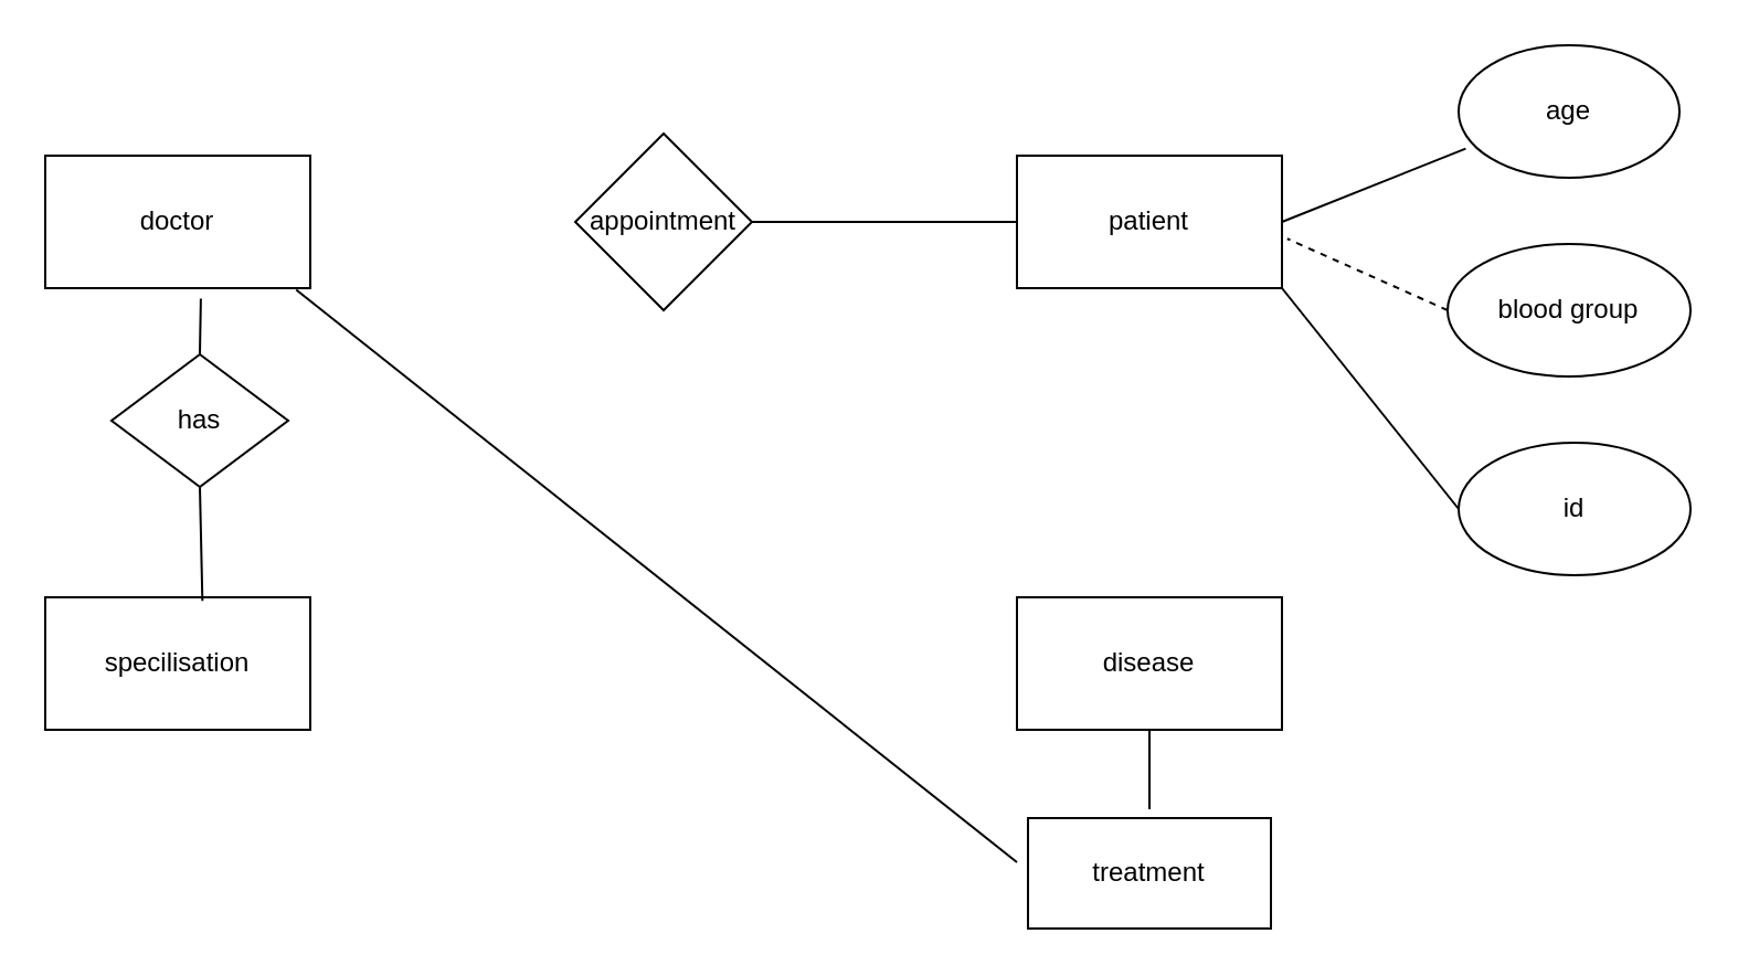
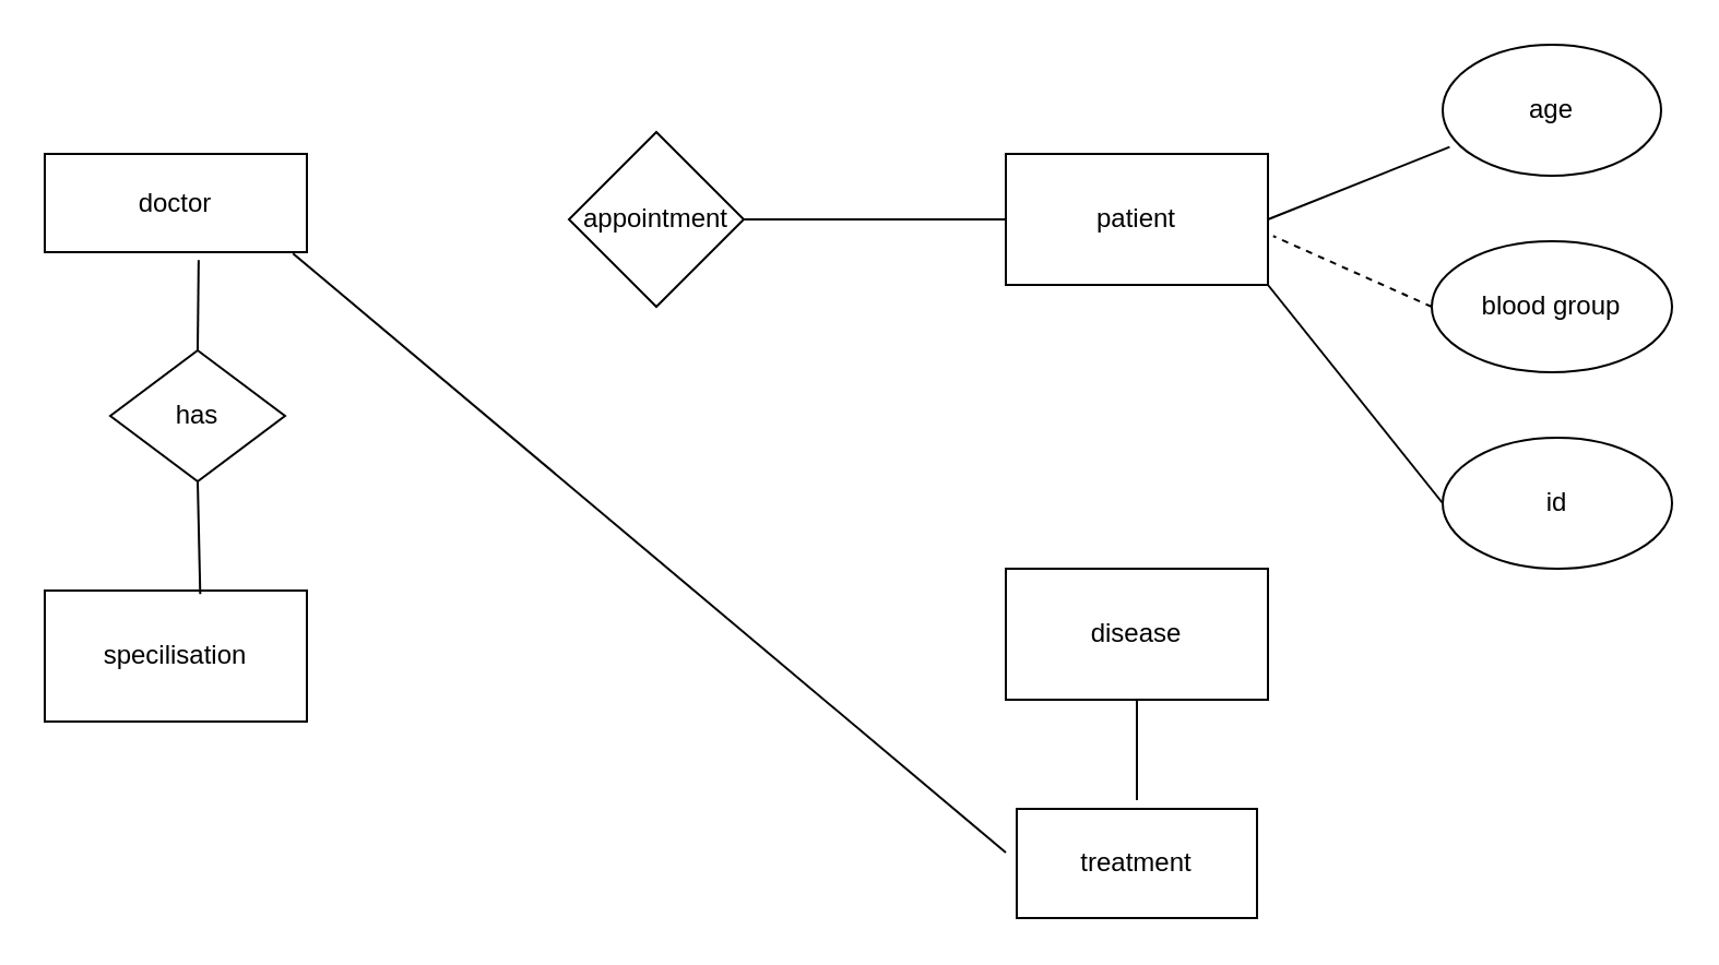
  <mxCell id="0" />
  <mxCell id="1" parent="0" />
- <mxCell id="2" value="doctor" style="rounded=0;whiteSpace=wrap;html=1;" parent="1" vertex="1"><mxGeometry x="20" y="70" width="120" height="60" as="geometry" /></mxCell>
+ <mxCell id="2" value="doctor" style="rounded=0;whiteSpace=wrap;html=1;" parent="1" vertex="1"><mxGeometry x="20" y="70" width="120" height="45" as="geometry" /></mxCell>
  <mxCell id="3" value="patient" style="rounded=0;whiteSpace=wrap;html=1;" parent="1" vertex="1"><mxGeometry x="460" y="70" width="120" height="60" as="geometry" /></mxCell>
  <mxCell id="4" value="appointment" style="rhombus;whiteSpace=wrap;html=1;" parent="1" vertex="1"><mxGeometry x="260" y="60" width="80" height="80" as="geometry" /></mxCell>
  <mxCell id="5" value="" style="endArrow=none;html=1;rounded=0;exitX=1;exitY=0.5;exitDx=0;exitDy=0;entryX=0;entryY=0.5;entryDx=0;entryDy=0;" parent="1" source="4" target="3" edge="1"><mxGeometry width="50" height="50" relative="1" as="geometry"><mxPoint x="330" y="270" as="sourcePoint" /><mxPoint x="380" y="220" as="targetPoint" /></mxGeometry></mxCell>
- <mxCell id="6" value="disease" style="rounded=0;whiteSpace=wrap;html=1;" parent="1" vertex="1"><mxGeometry x="460" y="270" width="120" height="60" as="geometry" /></mxCell>
+ <mxCell id="6" value="disease" style="rounded=0;whiteSpace=wrap;html=1;" parent="1" vertex="1"><mxGeometry x="460" y="260" width="120" height="60" as="geometry" /></mxCell>
  <mxCell id="7" value="specilisation" style="rounded=0;whiteSpace=wrap;html=1;" parent="1" vertex="1"><mxGeometry x="20" y="270" width="120" height="60" as="geometry" /></mxCell>
  <mxCell id="8" value="has" style="rhombus;whiteSpace=wrap;html=1;" parent="1" vertex="1"><mxGeometry x="50" y="160" width="80" height="60" as="geometry" /></mxCell>
  <mxCell id="9" value="" style="endArrow=none;html=1;rounded=0;exitX=0.5;exitY=0;exitDx=0;exitDy=0;entryX=0.587;entryY=1.08;entryDx=0;entryDy=0;entryPerimeter=0;" parent="1" source="8" target="2" edge="1"><mxGeometry width="50" height="50" relative="1" as="geometry"><mxPoint x="330" y="270" as="sourcePoint" /><mxPoint x="380" y="220" as="targetPoint" /></mxGeometry></mxCell>
  <mxCell id="10" value="" style="endArrow=none;html=1;rounded=0;exitX=0.593;exitY=0.027;exitDx=0;exitDy=0;entryX=0.5;entryY=1;entryDx=0;entryDy=0;exitPerimeter=0;" parent="1" source="7" target="8" edge="1"><mxGeometry width="50" height="50" relative="1" as="geometry"><mxPoint x="330" y="270" as="sourcePoint" /><mxPoint x="380" y="220" as="targetPoint" /></mxGeometry></mxCell>
  <mxCell id="11" value="age" style="ellipse;whiteSpace=wrap;html=1;" parent="1" vertex="1"><mxGeometry x="660" y="20" width="100" height="60" as="geometry" /></mxCell>
  <mxCell id="12" value="" style="endArrow=none;html=1;rounded=0;entryX=0.032;entryY=0.78;entryDx=0;entryDy=0;entryPerimeter=0;exitX=1;exitY=0.5;exitDx=0;exitDy=0;" parent="1" source="3" target="11" edge="1"><mxGeometry width="50" height="50" relative="1" as="geometry"><mxPoint x="330" y="270" as="sourcePoint" /><mxPoint x="380" y="220" as="targetPoint" /></mxGeometry></mxCell>
  <mxCell id="13" value="blood group" style="ellipse;whiteSpace=wrap;html=1;" parent="1" vertex="1"><mxGeometry x="655" y="110" width="110" height="60" as="geometry" /></mxCell>
  <mxCell id="14" value="" style="endArrow=none;html=1;rounded=0;exitX=0;exitY=0.5;exitDx=0;exitDy=0;entryX=1.02;entryY=0.627;entryDx=0;entryDy=0;entryPerimeter=0;dashed=1;" parent="1" source="13" target="3" edge="1"><mxGeometry width="50" height="50" relative="1" as="geometry"><mxPoint x="330" y="270" as="sourcePoint" /><mxPoint x="380" y="220" as="targetPoint" /></mxGeometry></mxCell>
  <mxCell id="15" value="id" style="ellipse;whiteSpace=wrap;html=1;" parent="1" vertex="1"><mxGeometry x="660" y="200" width="105" height="60" as="geometry" /></mxCell>
  <mxCell id="16" value="" style="endArrow=none;html=1;rounded=0;entryX=0;entryY=0.5;entryDx=0;entryDy=0;exitX=1;exitY=1;exitDx=0;exitDy=0;" parent="1" source="3" target="15" edge="1"><mxGeometry width="50" height="50" relative="1" as="geometry"><mxPoint x="330" y="270" as="sourcePoint" /><mxPoint x="380" y="220" as="targetPoint" /></mxGeometry></mxCell>
  <mxCell id="17" value="treatment" style="rounded=0;whiteSpace=wrap;html=1;" parent="1" vertex="1"><mxGeometry x="465" y="370" width="110" height="50" as="geometry" /></mxCell>
  <mxCell id="18" value="" style="endArrow=none;html=1;rounded=0;entryX=0.5;entryY=1;entryDx=0;entryDy=0;" parent="1" target="6" edge="1"><mxGeometry width="50" height="50" relative="1" as="geometry"><mxPoint x="520" y="366" as="sourcePoint" /><mxPoint x="380" y="220" as="targetPoint" /></mxGeometry></mxCell>
  <mxCell id="19" value="" style="endArrow=none;html=1;rounded=0;exitX=0.947;exitY=1.013;exitDx=0;exitDy=0;exitPerimeter=0;" parent="1" source="2" edge="1"><mxGeometry width="50" height="50" relative="1" as="geometry"><mxPoint x="330" y="270" as="sourcePoint" /><mxPoint x="460" y="390" as="targetPoint" /></mxGeometry></mxCell>
